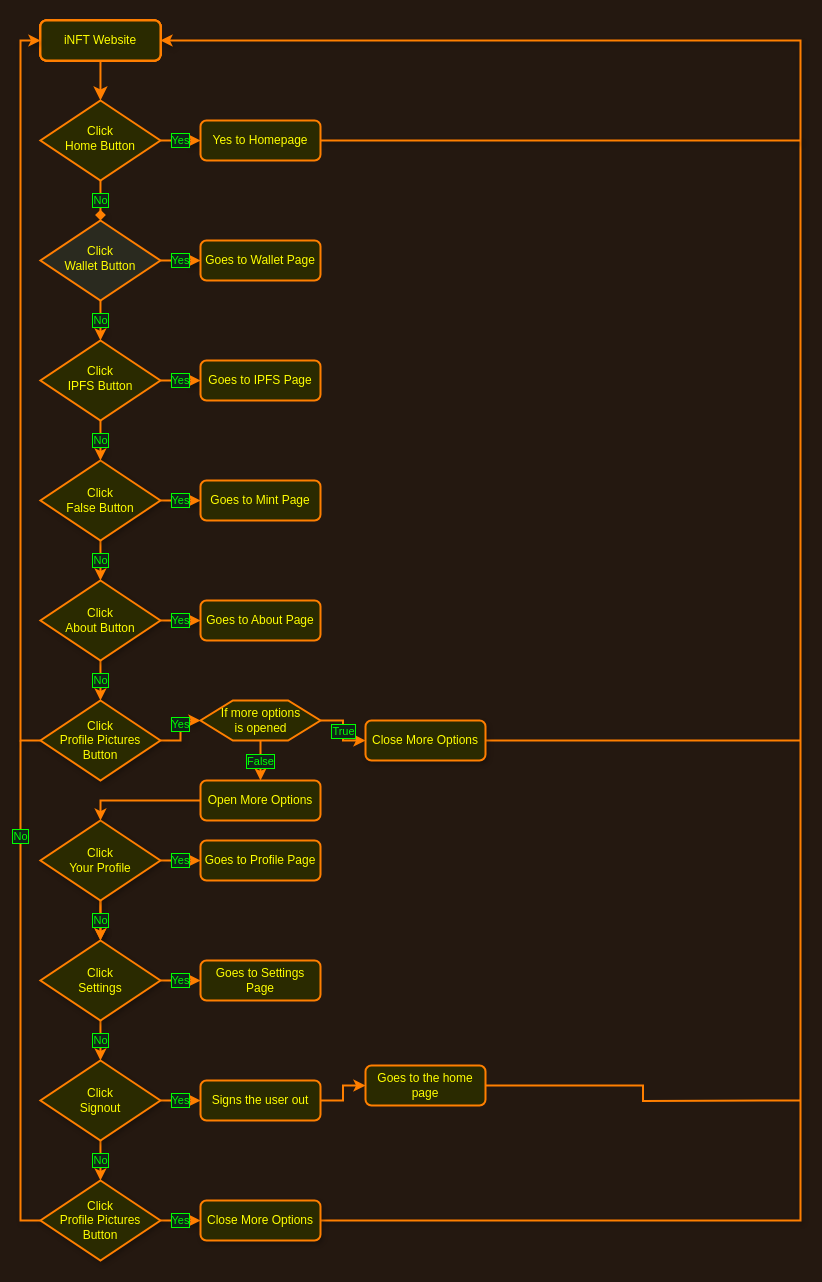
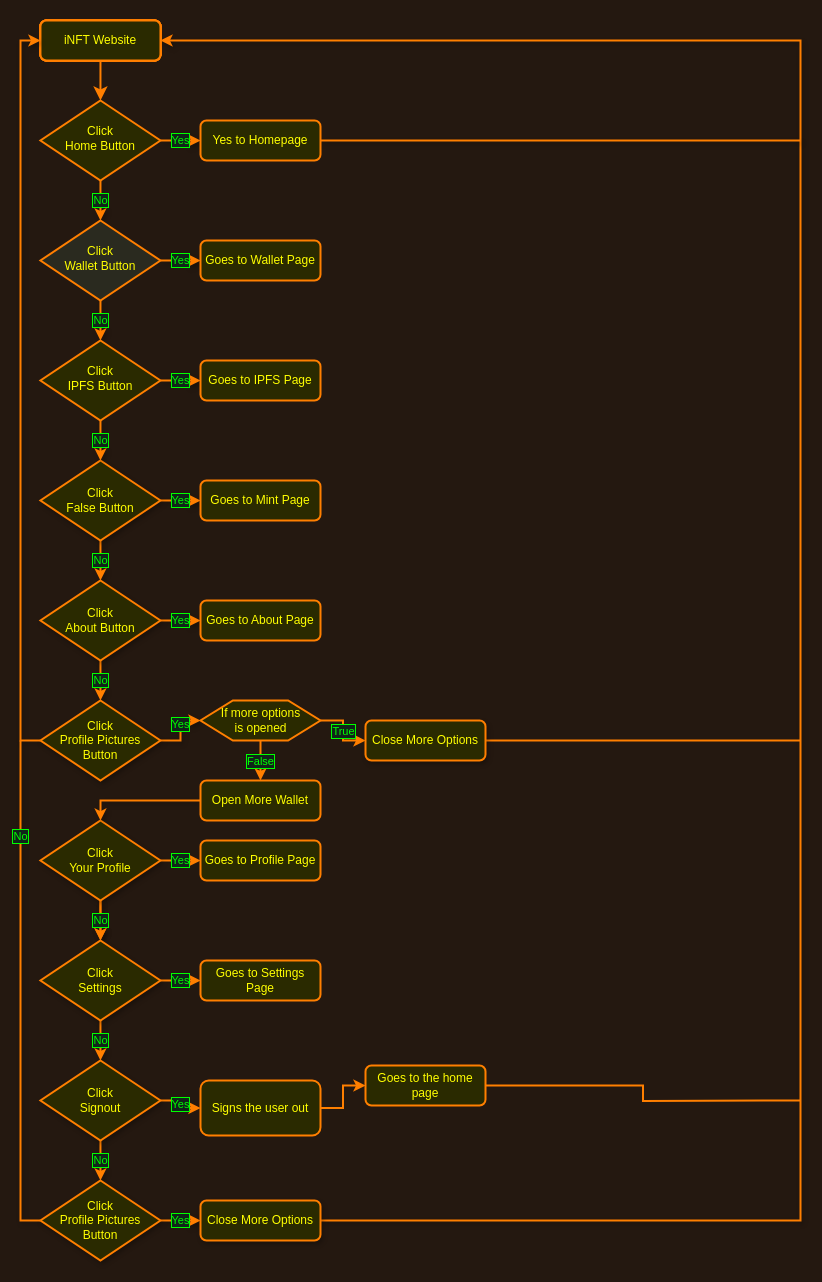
  <mxCell id="0" />
  <mxCell id="1" parent="0" />
  <mxCell id="2" value="" style="rounded=0;html=1;jettySize=auto;orthogonalLoop=1;fontSize=11;endArrow=classic;endFill=1;endSize=8;strokeWidth=2;shadow=0;labelBackgroundColor=none;edgeStyle=orthogonalEdgeStyle;fillColor=#e3c800;strokeColor=#FF7F00;" parent="1" source="3" target="12" edge="1"><mxGeometry relative="1" as="geometry"><mxPoint x="99.97" y="110" as="targetPoint" /></mxGeometry></mxCell>
  <mxCell id="3" value="Lamp doesn't work" style="rounded=1;whiteSpace=wrap;html=1;fontSize=12;glass=0;strokeWidth=2;shadow=0;fillColor=#2a2a1f;strokeColor=#FF7F00;labelBackgroundColor=none;fontColor=#000000;" parent="1" vertex="1"><mxGeometry x="39.97" y="20" width="120" height="40" as="geometry" /></mxCell>
  <mxCell id="4" value="Lamp doesn't work" style="rounded=1;whiteSpace=wrap;html=1;fontSize=12;glass=0;strokeWidth=2;shadow=0;fillColor=#2a2a1f;strokeColor=#FF7F00;labelBackgroundColor=none;fontColor=#000000;" parent="1" vertex="1"><mxGeometry x="39.97" y="20" width="120" height="40" as="geometry" /></mxCell>
  <mxCell id="5" value="Lamp doesn't work" style="rounded=1;whiteSpace=wrap;html=1;fontSize=12;glass=0;strokeWidth=2;shadow=0;fillColor=#2A2A00;strokeColor=#FF7F00;labelBackgroundColor=none;fontColor=#ffff00;" parent="1" vertex="1"><mxGeometry x="39.97" y="20" width="120" height="40" as="geometry" /></mxCell>
  <mxCell id="6" value="Lamp doesn't work" style="rounded=1;whiteSpace=wrap;html=1;fontSize=12;glass=0;strokeWidth=2;shadow=0;fillColor=#2A2A00;strokeColor=#FF7F00;labelBackgroundColor=none;fontColor=#000000;" parent="1" vertex="1"><mxGeometry x="39.97" y="20" width="120" height="40" as="geometry" /></mxCell>
  <mxCell id="7" value="Lamp doesn't work" style="rounded=1;whiteSpace=wrap;html=1;fontSize=12;glass=0;strokeWidth=2;shadow=0;fillColor=#2A2A00;strokeColor=#FF7F00;labelBackgroundColor=none;fontColor=#000000;" parent="1" vertex="1"><mxGeometry x="39.97" y="20" width="120" height="40" as="geometry" /></mxCell>
  <mxCell id="8" value="Lamp doesn't work" style="rounded=1;whiteSpace=wrap;html=1;fontSize=12;glass=0;strokeWidth=2;shadow=0;fillColor=#2A2A00;strokeColor=#FF7F00;labelBackgroundColor=none;fontColor=#ffff00;" parent="1" vertex="1"><mxGeometry x="39.97" y="20" width="120" height="40" as="geometry" /></mxCell>
  <mxCell id="9" value="Lamp doesn't work" style="rounded=1;whiteSpace=wrap;html=1;fontSize=12;glass=0;strokeWidth=2;shadow=0;fillColor=#2A2A00;strokeColor=#FF7F00;labelBackgroundColor=none;fontColor=#ffff00;" parent="1" vertex="1"><mxGeometry x="39.97" y="20" width="120" height="40" as="geometry" /></mxCell>
- <mxCell id="10" value="No" style="edgeStyle=orthogonalEdgeStyle;rounded=0;orthogonalLoop=1;jettySize=auto;html=1;exitX=0.5;exitY=1;exitDx=0;exitDy=0;shadow=1;labelBackgroundColor=#102419;fontColor=#00FF00;strokeColor=#FF7F00;strokeWidth=2;labelBorderColor=#00FF00;endArrow=diamond;" parent="1" source="12" target="16" edge="1"><mxGeometry relative="1" as="geometry" /></mxCell>
+ <mxCell id="10" value="No" style="edgeStyle=orthogonalEdgeStyle;rounded=0;orthogonalLoop=1;jettySize=auto;html=1;exitX=0.5;exitY=1;exitDx=0;exitDy=0;shadow=1;labelBackgroundColor=#102419;fontColor=#00FF00;strokeColor=#FF7F00;strokeWidth=2;labelBorderColor=#00FF00;" parent="1" source="12" target="16" edge="1"><mxGeometry relative="1" as="geometry" /></mxCell>
  <mxCell id="11" value="Yes" style="edgeStyle=orthogonalEdgeStyle;rounded=0;orthogonalLoop=1;jettySize=auto;html=1;shadow=1;labelBackgroundColor=#102419;labelBorderColor=#00FF00;fontColor=#00FF00;endArrow=classic;endFill=1;strokeColor=#FF7F00;strokeWidth=2;" parent="1" source="12" target="44" edge="1"><mxGeometry relative="1" as="geometry" /></mxCell>
  <mxCell id="12" value="Click&lt;br&gt;Home Button" style="rhombus;whiteSpace=wrap;html=1;shadow=0;fontFamily=Helvetica;fontSize=12;align=center;strokeWidth=2;spacing=6;spacingTop=-4;fillColor=#2A2A00;strokeColor=#FF7F00;labelBackgroundColor=none;fontColor=#ffff00;" parent="1" vertex="1"><mxGeometry x="39.97" y="100" width="120" height="80" as="geometry" /></mxCell>
  <mxCell id="13" value="iNFT Website" style="rounded=1;whiteSpace=wrap;html=1;fontSize=12;glass=0;strokeWidth=2;shadow=0;fillColor=#2A2A00;strokeColor=#FF7F00;labelBackgroundColor=none;fontColor=#ffff00;" parent="1" vertex="1"><mxGeometry x="39.97" y="20" width="120" height="40" as="geometry" /></mxCell>
  <mxCell id="14" value="Yes" style="edgeStyle=orthogonalEdgeStyle;rounded=0;orthogonalLoop=1;jettySize=auto;html=1;shadow=1;labelBackgroundColor=#102419;labelBorderColor=#00FF00;fontColor=#00FF00;endArrow=classic;endFill=1;strokeColor=#FF7F00;strokeWidth=2;" parent="1" source="16" target="45" edge="1"><mxGeometry relative="1" as="geometry" /></mxCell>
  <mxCell id="15" value="No" style="edgeStyle=orthogonalEdgeStyle;rounded=0;orthogonalLoop=1;jettySize=auto;html=1;shadow=1;labelBackgroundColor=#102419;labelBorderColor=#00FF00;fontColor=#00FF00;endArrow=classic;endFill=1;strokeColor=#FF7F00;strokeWidth=2;" parent="1" source="16" target="48" edge="1"><mxGeometry relative="1" as="geometry" /></mxCell>
  <mxCell id="16" value="Click&lt;br&gt;Wallet Button" style="rhombus;whiteSpace=wrap;html=1;shadow=0;fontFamily=Helvetica;fontSize=12;align=center;strokeWidth=2;spacing=6;spacingTop=-4;fillColor=#2a2a1f;strokeColor=#FF7F00;labelBackgroundColor=none;fontColor=#ffff00;" parent="1" vertex="1"><mxGeometry x="39.97" y="220" width="120" height="80" as="geometry" /></mxCell>
  <mxCell id="17" value="No" style="edgeStyle=orthogonalEdgeStyle;rounded=0;orthogonalLoop=1;jettySize=auto;html=1;shadow=1;labelBackgroundColor=#102419;fontColor=#00FF00;strokeColor=#FF7F00;strokeWidth=2;labelBorderColor=#00FF00;" parent="1" source="19" target="22" edge="1"><mxGeometry relative="1" as="geometry" /></mxCell>
  <mxCell id="18" value="Yes" style="edgeStyle=orthogonalEdgeStyle;rounded=0;orthogonalLoop=1;jettySize=auto;html=1;shadow=1;labelBackgroundColor=#102419;labelBorderColor=#00FF00;fontColor=#00FF00;endArrow=classic;endFill=1;strokeColor=#FF7F00;strokeWidth=2;" parent="1" source="19" target="50" edge="1"><mxGeometry relative="1" as="geometry" /></mxCell>
  <mxCell id="19" value="Click&lt;br&gt;False Button" style="rhombus;whiteSpace=wrap;html=1;shadow=1;labelBackgroundColor=none;fontColor=#FFFF00;strokeColor=#FF7F00;strokeWidth=2;fillColor=#2A2A00;" parent="1" vertex="1"><mxGeometry x="39.97" y="460" width="120" height="80" as="geometry" /></mxCell>
  <mxCell id="20" value="No" style="edgeStyle=orthogonalEdgeStyle;rounded=0;orthogonalLoop=1;jettySize=auto;html=1;shadow=1;labelBackgroundColor=#102419;fontColor=#00FF00;strokeColor=#FF7F00;strokeWidth=2;labelBorderColor=#00FF00;" parent="1" source="22" target="25" edge="1"><mxGeometry relative="1" as="geometry" /></mxCell>
  <mxCell id="21" value="Yes" style="edgeStyle=orthogonalEdgeStyle;rounded=0;orthogonalLoop=1;jettySize=auto;html=1;shadow=1;labelBackgroundColor=#102419;labelBorderColor=#00FF00;fontColor=#00FF00;endArrow=classic;endFill=1;strokeColor=#FF7F00;strokeWidth=2;" parent="1" source="22" target="51" edge="1"><mxGeometry relative="1" as="geometry" /></mxCell>
  <mxCell id="22" value="Click&lt;br&gt;About Button" style="rhombus;whiteSpace=wrap;html=1;shadow=1;labelBackgroundColor=none;fontColor=#FFFF00;strokeColor=#FF7F00;strokeWidth=2;fillColor=#2A2A00;" parent="1" vertex="1"><mxGeometry x="39.97" y="580" width="120" height="80" as="geometry" /></mxCell>
  <mxCell id="23" value="" style="edgeStyle=orthogonalEdgeStyle;rounded=0;orthogonalLoop=1;jettySize=auto;html=1;shadow=1;labelBackgroundColor=#102419;labelBorderColor=#00FF00;fontColor=#00FF00;endArrow=classic;endFill=1;strokeColor=#FF7F00;strokeWidth=2;entryX=0;entryY=0.5;entryDx=0;entryDy=0;" parent="1" source="25" target="13" edge="1"><mxGeometry x="-0.936" relative="1" as="geometry"><mxPoint x="-100.03" y="570" as="targetPoint" /><Array as="points"><mxPoint x="20" y="740" /><mxPoint x="20" y="40" /></Array><mxPoint as="offset" /></mxGeometry></mxCell>
  <mxCell id="24" value="Yes" style="edgeStyle=orthogonalEdgeStyle;rounded=0;orthogonalLoop=1;jettySize=auto;html=1;shadow=1;labelBackgroundColor=#102419;labelBorderColor=#00FF00;fontColor=#00FF00;endArrow=classic;endFill=1;strokeColor=#FF7F00;strokeWidth=2;" parent="1" source="25" target="55" edge="1"><mxGeometry x="0.201" relative="1" as="geometry"><Array as="points"><mxPoint x="180" y="740" /><mxPoint x="180" y="720" /></Array><mxPoint as="offset" /><mxPoint x="340" y="740" as="targetPoint" /></mxGeometry></mxCell>
  <mxCell id="25" value="Click&lt;br&gt;Profile Pictures&lt;br&gt;Button" style="rhombus;whiteSpace=wrap;html=1;shadow=1;labelBackgroundColor=none;fontColor=#FFFF00;strokeColor=#FF7F00;strokeWidth=2;fillColor=#2A2A00;" parent="1" vertex="1"><mxGeometry x="39.97" y="700" width="120" height="80" as="geometry" /></mxCell>
  <mxCell id="26" value="" style="edgeStyle=orthogonalEdgeStyle;rounded=0;orthogonalLoop=1;jettySize=auto;html=1;shadow=1;labelBackgroundColor=#102419;labelBorderColor=#00FF00;fontColor=#00FF00;strokeColor=#FF7F00;strokeWidth=2;" parent="1" source="29" target="32" edge="1"><mxGeometry relative="1" as="geometry" /></mxCell>
  <mxCell id="27" value="No" style="edgeStyle=orthogonalEdgeStyle;rounded=0;orthogonalLoop=1;jettySize=auto;html=1;shadow=1;labelBackgroundColor=#102419;labelBorderColor=#00FF00;fontColor=#00FF00;strokeColor=#FF7F00;strokeWidth=2;" parent="1" source="29" target="32" edge="1"><mxGeometry relative="1" as="geometry" /></mxCell>
  <mxCell id="28" value="Yes" style="edgeStyle=orthogonalEdgeStyle;rounded=0;orthogonalLoop=1;jettySize=auto;html=1;strokeWidth=2;strokeColor=#FF7F00;labelBorderColor=#00FF00;fontColor=#00FF00;labelBackgroundColor=#102419;" edge="1" parent="1" source="29" target="52"><mxGeometry relative="1" as="geometry" /></mxCell>
  <mxCell id="29" value="Click&lt;br&gt;Your Profile" style="rhombus;whiteSpace=wrap;html=1;shadow=1;labelBackgroundColor=none;fontColor=#FFFF00;strokeColor=#FF7F00;strokeWidth=2;fillColor=#2A2A00;" parent="1" vertex="1"><mxGeometry x="39.97" y="820" width="120" height="80" as="geometry" /></mxCell>
  <mxCell id="30" value="No" style="edgeStyle=orthogonalEdgeStyle;rounded=0;orthogonalLoop=1;jettySize=auto;html=1;shadow=1;labelBackgroundColor=#102419;labelBorderColor=#00FF00;fontColor=#00FF00;strokeColor=#FF7F00;strokeWidth=2;" parent="1" source="32" target="35" edge="1"><mxGeometry relative="1" as="geometry" /></mxCell>
  <mxCell id="31" value="Yes" style="edgeStyle=orthogonalEdgeStyle;rounded=0;orthogonalLoop=1;jettySize=auto;html=1;labelBackgroundColor=#102419;labelBorderColor=#00FF00;fontColor=#00FF00;endArrow=classic;endFill=1;strokeColor=#FF7F00;strokeWidth=2;" edge="1" parent="1" source="32" target="58"><mxGeometry relative="1" as="geometry" /></mxCell>
  <mxCell id="32" value="Click&lt;br&gt;Settings" style="rhombus;whiteSpace=wrap;html=1;shadow=1;labelBackgroundColor=none;fontColor=#FFFF00;strokeColor=#FF7F00;strokeWidth=2;fillColor=#2A2A00;" parent="1" vertex="1"><mxGeometry x="39.97" y="940" width="120" height="80" as="geometry" /></mxCell>
  <mxCell id="33" value="No" style="edgeStyle=orthogonalEdgeStyle;rounded=0;orthogonalLoop=1;jettySize=auto;html=1;shadow=1;labelBackgroundColor=#102419;labelBorderColor=#00FF00;fontColor=#00FF00;endArrow=classic;endFill=1;strokeColor=#FF7F00;strokeWidth=2;" parent="1" source="35" target="38" edge="1"><mxGeometry relative="1" as="geometry" /></mxCell>
  <mxCell id="34" value="Yes" style="edgeStyle=orthogonalEdgeStyle;rounded=0;orthogonalLoop=1;jettySize=auto;html=1;labelBackgroundColor=#102419;labelBorderColor=#00FF00;fontColor=#00FF00;endArrow=classic;endFill=1;strokeColor=#FF7F00;strokeWidth=2;" edge="1" parent="1" source="35" target="60"><mxGeometry relative="1" as="geometry" /></mxCell>
  <mxCell id="35" value="Click&lt;br&gt;Signout" style="rhombus;whiteSpace=wrap;html=1;shadow=1;labelBackgroundColor=none;fontColor=#FFFF00;strokeColor=#FF7F00;strokeWidth=2;fillColor=#2A2A00;" parent="1" vertex="1"><mxGeometry x="39.97" y="1060" width="120" height="80" as="geometry" /></mxCell>
  <mxCell id="36" value="No" style="edgeStyle=orthogonalEdgeStyle;rounded=0;orthogonalLoop=1;jettySize=auto;html=1;shadow=1;labelBackgroundColor=#102419;labelBorderColor=#00FF00;fontColor=#00FF00;endArrow=none;endFill=0;strokeColor=#FF7F00;strokeWidth=2;" parent="1" source="38" edge="1"><mxGeometry x="0.613" relative="1" as="geometry"><mxPoint x="20" y="740" as="targetPoint" /><mxPoint as="offset" /></mxGeometry></mxCell>
  <mxCell id="37" value="Yes" style="edgeStyle=orthogonalEdgeStyle;rounded=0;orthogonalLoop=1;jettySize=auto;html=1;shadow=1;labelBackgroundColor=#102419;labelBorderColor=#00FF00;fontColor=#00FF00;endArrow=classic;endFill=1;strokeColor=#FF7F00;strokeWidth=2;" parent="1" source="38" target="42" edge="1"><mxGeometry relative="1" as="geometry" /></mxCell>
  <mxCell id="38" value="Click&lt;br&gt;Profile Pictures&lt;br&gt;Button" style="rhombus;whiteSpace=wrap;html=1;shadow=1;labelBackgroundColor=none;fontColor=#FFFF00;strokeColor=#FF7F00;strokeWidth=2;fillColor=#2A2A00;" parent="1" vertex="1"><mxGeometry x="39.97" y="1180" width="120" height="80" as="geometry" /></mxCell>
  <mxCell id="39" style="edgeStyle=orthogonalEdgeStyle;rounded=0;orthogonalLoop=1;jettySize=auto;html=1;shadow=1;labelBackgroundColor=#102419;labelBorderColor=#00FF00;fontColor=#00FF00;endArrow=classic;endFill=1;strokeColor=#FF7F00;strokeWidth=2;" parent="1" source="40" target="29" edge="1"><mxGeometry relative="1" as="geometry"><Array as="points"><mxPoint x="100" y="800" /></Array></mxGeometry></mxCell>
- <mxCell id="40" value="Open More Options" style="rounded=1;whiteSpace=wrap;html=1;fontSize=12;glass=0;strokeWidth=2;shadow=0;fillColor=#2A2A00;strokeColor=#FF7F00;labelBackgroundColor=none;fontColor=#ffff00;" parent="1" vertex="1"><mxGeometry x="200" y="780" width="120" height="40" as="geometry" /></mxCell>
+ <mxCell id="40" value="Open More Wallet" style="rounded=1;whiteSpace=wrap;html=1;fontSize=12;glass=0;strokeWidth=2;shadow=0;fillColor=#2A2A00;strokeColor=#FF7F00;labelBackgroundColor=none;fontColor=#ffff00;" parent="1" vertex="1"><mxGeometry x="200" y="780" width="120" height="40" as="geometry" /></mxCell>
  <mxCell id="41" style="edgeStyle=orthogonalEdgeStyle;rounded=0;orthogonalLoop=1;jettySize=auto;html=1;shadow=1;labelBackgroundColor=#102419;labelBorderColor=#00FF00;fontColor=#00FF00;endArrow=classic;endFill=1;strokeColor=#FF7F00;strokeWidth=2;" parent="1" source="42" target="13" edge="1"><mxGeometry relative="1" as="geometry"><mxPoint x="800" y="50" as="targetPoint" /><Array as="points"><mxPoint x="800" y="1220" /><mxPoint x="800" y="40" /></Array></mxGeometry></mxCell>
  <mxCell id="42" value="&lt;span style=&quot;color: rgb(255 , 255 , 0)&quot;&gt;Close More Options&lt;/span&gt;" style="rounded=1;whiteSpace=wrap;html=1;shadow=1;labelBackgroundColor=none;fontColor=#00FF00;strokeColor=#FF7F00;strokeWidth=2;fillColor=#2A2A00;" parent="1" vertex="1"><mxGeometry x="200" y="1200" width="120" height="40" as="geometry" /></mxCell>
  <mxCell id="43" style="edgeStyle=orthogonalEdgeStyle;rounded=0;orthogonalLoop=1;jettySize=auto;html=1;shadow=1;labelBackgroundColor=#102419;labelBorderColor=#00FF00;fontColor=#00FF00;endArrow=none;endFill=0;strokeColor=#FF7F00;strokeWidth=2;" parent="1" source="44" edge="1"><mxGeometry relative="1" as="geometry"><mxPoint x="800" y="140" as="targetPoint" /></mxGeometry></mxCell>
  <mxCell id="44" value="Yes to Homepage" style="rounded=1;whiteSpace=wrap;html=1;fontSize=12;glass=0;strokeWidth=2;shadow=0;fillColor=#2A2A00;strokeColor=#FF7F00;labelBackgroundColor=none;fontColor=#ffff00;" parent="1" vertex="1"><mxGeometry x="200" y="120" width="120" height="40" as="geometry" /></mxCell>
  <mxCell id="45" value="Goes to Wallet Page" style="rounded=1;whiteSpace=wrap;html=1;fontSize=12;glass=0;strokeWidth=2;shadow=0;fillColor=#2A2A00;strokeColor=#FF7F00;labelBackgroundColor=none;fontColor=#ffff00;" parent="1" vertex="1"><mxGeometry x="200" y="240" width="120" height="40" as="geometry" /></mxCell>
  <mxCell id="46" value="No" style="edgeStyle=orthogonalEdgeStyle;rounded=0;orthogonalLoop=1;jettySize=auto;html=1;shadow=1;labelBackgroundColor=#102419;labelBorderColor=#00FF00;fontColor=#00FF00;endArrow=classic;endFill=1;strokeColor=#FF7F00;strokeWidth=2;" parent="1" source="48" target="19" edge="1"><mxGeometry relative="1" as="geometry" /></mxCell>
  <mxCell id="47" value="Yes" style="edgeStyle=orthogonalEdgeStyle;rounded=0;orthogonalLoop=1;jettySize=auto;html=1;shadow=1;labelBackgroundColor=#102419;labelBorderColor=#00FF00;fontColor=#00FF00;endArrow=classic;endFill=1;strokeColor=#FF7F00;strokeWidth=2;" parent="1" source="48" target="49" edge="1"><mxGeometry relative="1" as="geometry" /></mxCell>
  <mxCell id="48" value="Click&lt;br&gt;IPFS Button" style="rhombus;whiteSpace=wrap;html=1;shadow=0;fontFamily=Helvetica;fontSize=12;align=center;strokeWidth=2;spacing=6;spacingTop=-4;fillColor=#2A2A00;strokeColor=#FF7F00;labelBackgroundColor=none;fontColor=#ffff00;" parent="1" vertex="1"><mxGeometry x="39.97" y="340" width="120" height="80" as="geometry" /></mxCell>
  <mxCell id="49" value="Goes to IPFS Page" style="rounded=1;whiteSpace=wrap;html=1;fontSize=12;glass=0;strokeWidth=2;shadow=0;fillColor=#2A2A00;strokeColor=#FF7F00;labelBackgroundColor=none;fontColor=#ffff00;" parent="1" vertex="1"><mxGeometry x="200" y="360" width="120" height="40" as="geometry" /></mxCell>
  <mxCell id="50" value="Goes to Mint Page" style="rounded=1;whiteSpace=wrap;html=1;fontSize=12;glass=0;strokeWidth=2;shadow=0;fillColor=#2A2A00;strokeColor=#FF7F00;labelBackgroundColor=none;fontColor=#ffff00;" parent="1" vertex="1"><mxGeometry x="200" y="480" width="120" height="40" as="geometry" /></mxCell>
  <mxCell id="51" value="Goes to About Page" style="rounded=1;whiteSpace=wrap;html=1;fontSize=12;glass=0;strokeWidth=2;shadow=0;fillColor=#2A2A00;strokeColor=#FF7F00;labelBackgroundColor=none;fontColor=#ffff00;" parent="1" vertex="1"><mxGeometry x="200" y="600" width="120" height="40" as="geometry" /></mxCell>
  <mxCell id="52" value="Goes to Profile Page" style="rounded=1;whiteSpace=wrap;html=1;fontSize=12;glass=0;strokeWidth=2;shadow=0;fillColor=#2A2A00;strokeColor=#FF7F00;labelBackgroundColor=none;fontColor=#ffff00;" vertex="1" parent="1"><mxGeometry x="200" y="840" width="120" height="40" as="geometry" /></mxCell>
  <mxCell id="53" value="&lt;font style=&quot;background-color: rgb(16 , 36 , 25)&quot;&gt;False&lt;/font&gt;" style="edgeStyle=orthogonalEdgeStyle;rounded=0;orthogonalLoop=1;jettySize=auto;html=1;labelBackgroundColor=#102419;labelBorderColor=#00FF00;fontColor=#00FF00;strokeColor=#FF7F00;strokeWidth=2;spacing=2;spacingTop=2;" edge="1" parent="1" source="55" target="40"><mxGeometry relative="1" as="geometry"><mxPoint as="offset" /></mxGeometry></mxCell>
  <mxCell id="54" value="True" style="edgeStyle=orthogonalEdgeStyle;orthogonalLoop=1;jettySize=auto;html=1;labelBackgroundColor=#102419;labelBorderColor=#00FF00;fontColor=#00FF00;strokeColor=#FF7F00;strokeWidth=2;rounded=0;" edge="1" parent="1" source="55" target="57"><mxGeometry relative="1" as="geometry" /></mxCell>
  <mxCell id="55" value="If more options&lt;br&gt;is opened" style="verticalLabelPosition=middle;verticalAlign=middle;html=1;shape=hexagon;perimeter=hexagonPerimeter2;arcSize=6;size=0.27;fontColor=#FFFF00;strokeColor=#FF7F00;strokeWidth=2;fillColor=#2A2A00;labelPosition=center;align=center;" vertex="1" parent="1"><mxGeometry x="200" y="700" width="120" height="40" as="geometry" /></mxCell>
  <mxCell id="56" style="edgeStyle=orthogonalEdgeStyle;rounded=0;orthogonalLoop=1;jettySize=auto;html=1;labelBackgroundColor=#102419;labelBorderColor=#00FF00;fontColor=#00FF00;strokeColor=#FF7F00;strokeWidth=2;endArrow=none;endFill=0;" edge="1" parent="1" source="57"><mxGeometry relative="1" as="geometry"><mxPoint x="800" y="740" as="targetPoint" /></mxGeometry></mxCell>
  <mxCell id="57" value="&lt;span style=&quot;color: rgb(255 , 255 , 0)&quot;&gt;Close More Options&lt;/span&gt;" style="rounded=1;whiteSpace=wrap;html=1;shadow=1;labelBackgroundColor=none;fontColor=#00FF00;strokeColor=#FF7F00;strokeWidth=2;fillColor=#2A2A00;" vertex="1" parent="1"><mxGeometry x="365" y="720" width="120" height="40" as="geometry" /></mxCell>
  <mxCell id="58" value="Goes to Settings Page" style="rounded=1;whiteSpace=wrap;html=1;fontSize=12;glass=0;strokeWidth=2;shadow=0;fillColor=#2A2A00;strokeColor=#FF7F00;labelBackgroundColor=none;fontColor=#ffff00;" vertex="1" parent="1"><mxGeometry x="200" y="960" width="120" height="40" as="geometry" /></mxCell>
  <mxCell id="59" value="" style="edgeStyle=orthogonalEdgeStyle;rounded=0;orthogonalLoop=1;jettySize=auto;html=1;labelBackgroundColor=#102419;labelBorderColor=#00FF00;fontColor=#00FF00;endArrow=classic;endFill=1;strokeColor=#FF7F00;strokeWidth=2;" edge="1" parent="1" source="60" target="62"><mxGeometry relative="1" as="geometry" /></mxCell>
- <mxCell id="60" value="Signs the user out" style="rounded=1;whiteSpace=wrap;html=1;fontSize=12;glass=0;strokeWidth=2;shadow=0;fillColor=#2A2A00;strokeColor=#FF7F00;labelBackgroundColor=none;fontColor=#ffff00;" vertex="1" parent="1"><mxGeometry x="200" y="1080" width="120" height="40" as="geometry" /></mxCell>
+ <mxCell id="60" value="Signs the user out" style="rounded=1;whiteSpace=wrap;html=1;fontSize=12;glass=0;strokeWidth=2;shadow=0;fillColor=#2A2A00;strokeColor=#FF7F00;labelBackgroundColor=none;fontColor=#ffff00;" vertex="1" parent="1"><mxGeometry x="200" y="1080" width="120" height="55" as="geometry" /></mxCell>
  <mxCell id="61" style="edgeStyle=orthogonalEdgeStyle;rounded=0;orthogonalLoop=1;jettySize=auto;html=1;labelBackgroundColor=#102419;labelBorderColor=#00FF00;fontColor=#00FF00;endArrow=none;endFill=0;strokeColor=#FF7F00;strokeWidth=2;" edge="1" parent="1" source="62"><mxGeometry relative="1" as="geometry"><mxPoint x="800" y="1100" as="targetPoint" /></mxGeometry></mxCell>
  <mxCell id="62" value="Goes to the home page" style="rounded=1;whiteSpace=wrap;html=1;fontSize=12;glass=0;strokeWidth=2;shadow=0;fillColor=#2A2A00;strokeColor=#FF7F00;labelBackgroundColor=none;fontColor=#ffff00;" vertex="1" parent="1"><mxGeometry x="365" y="1065" width="120" height="40" as="geometry" /></mxCell>
